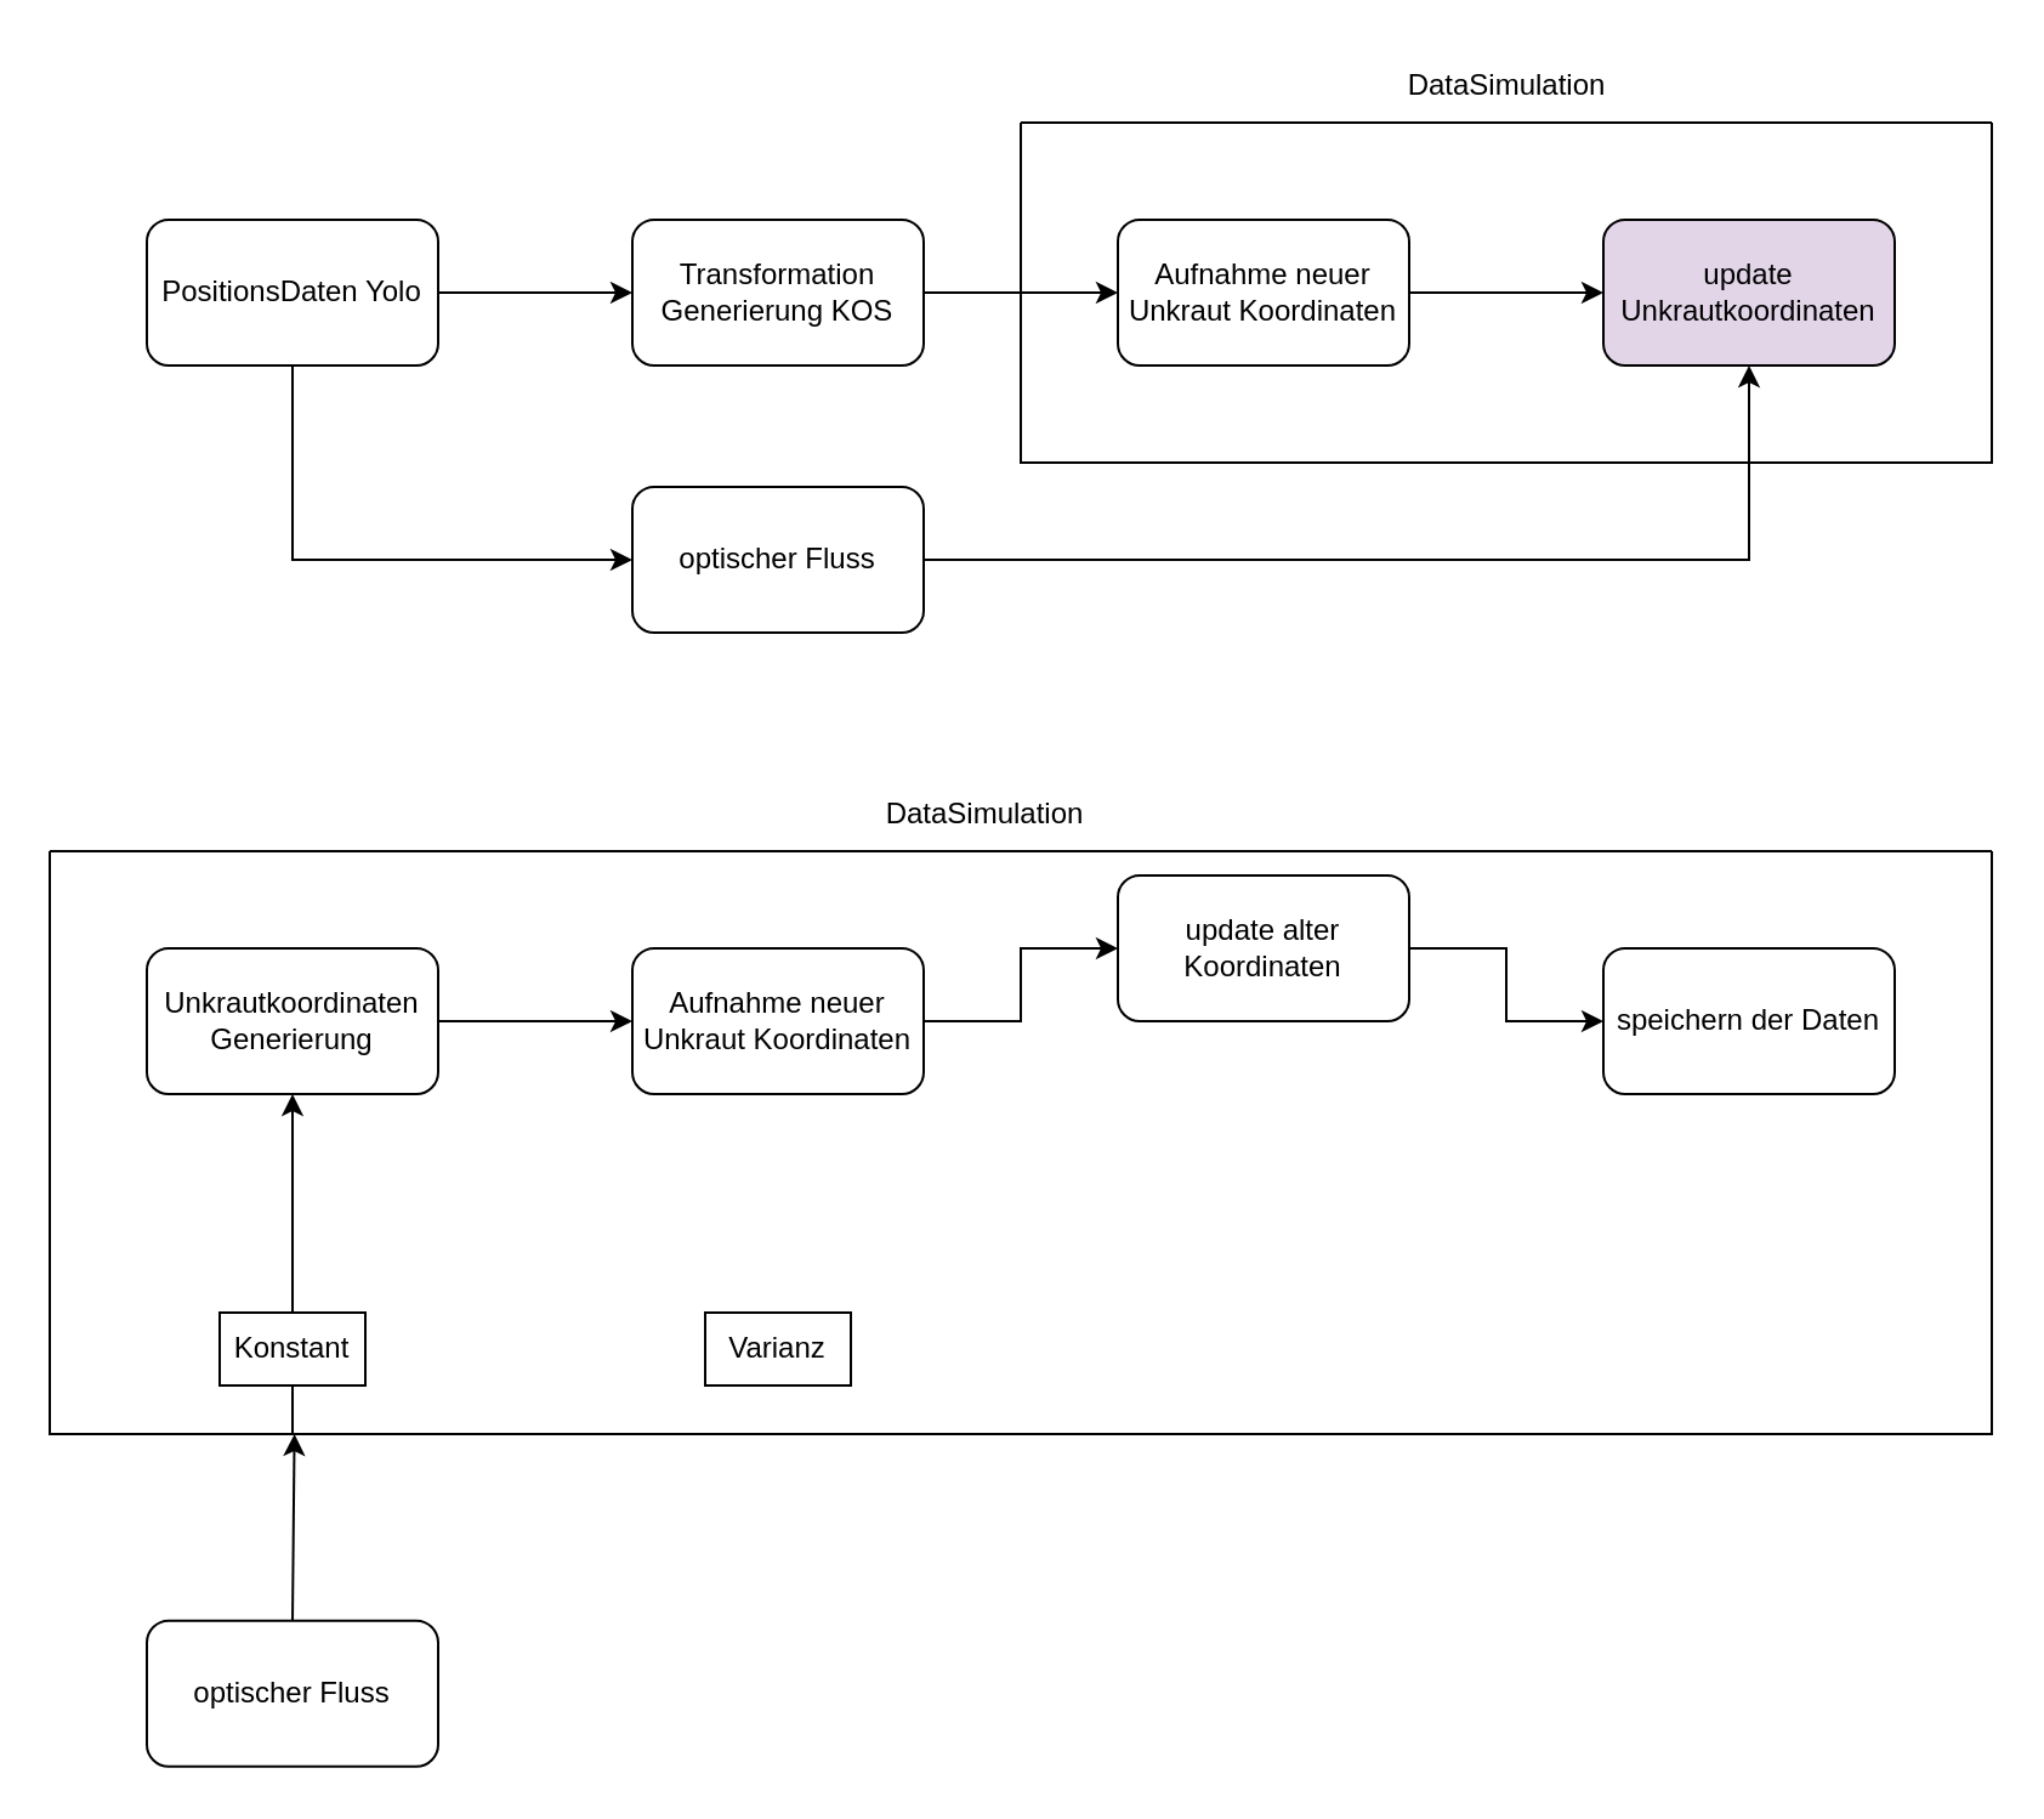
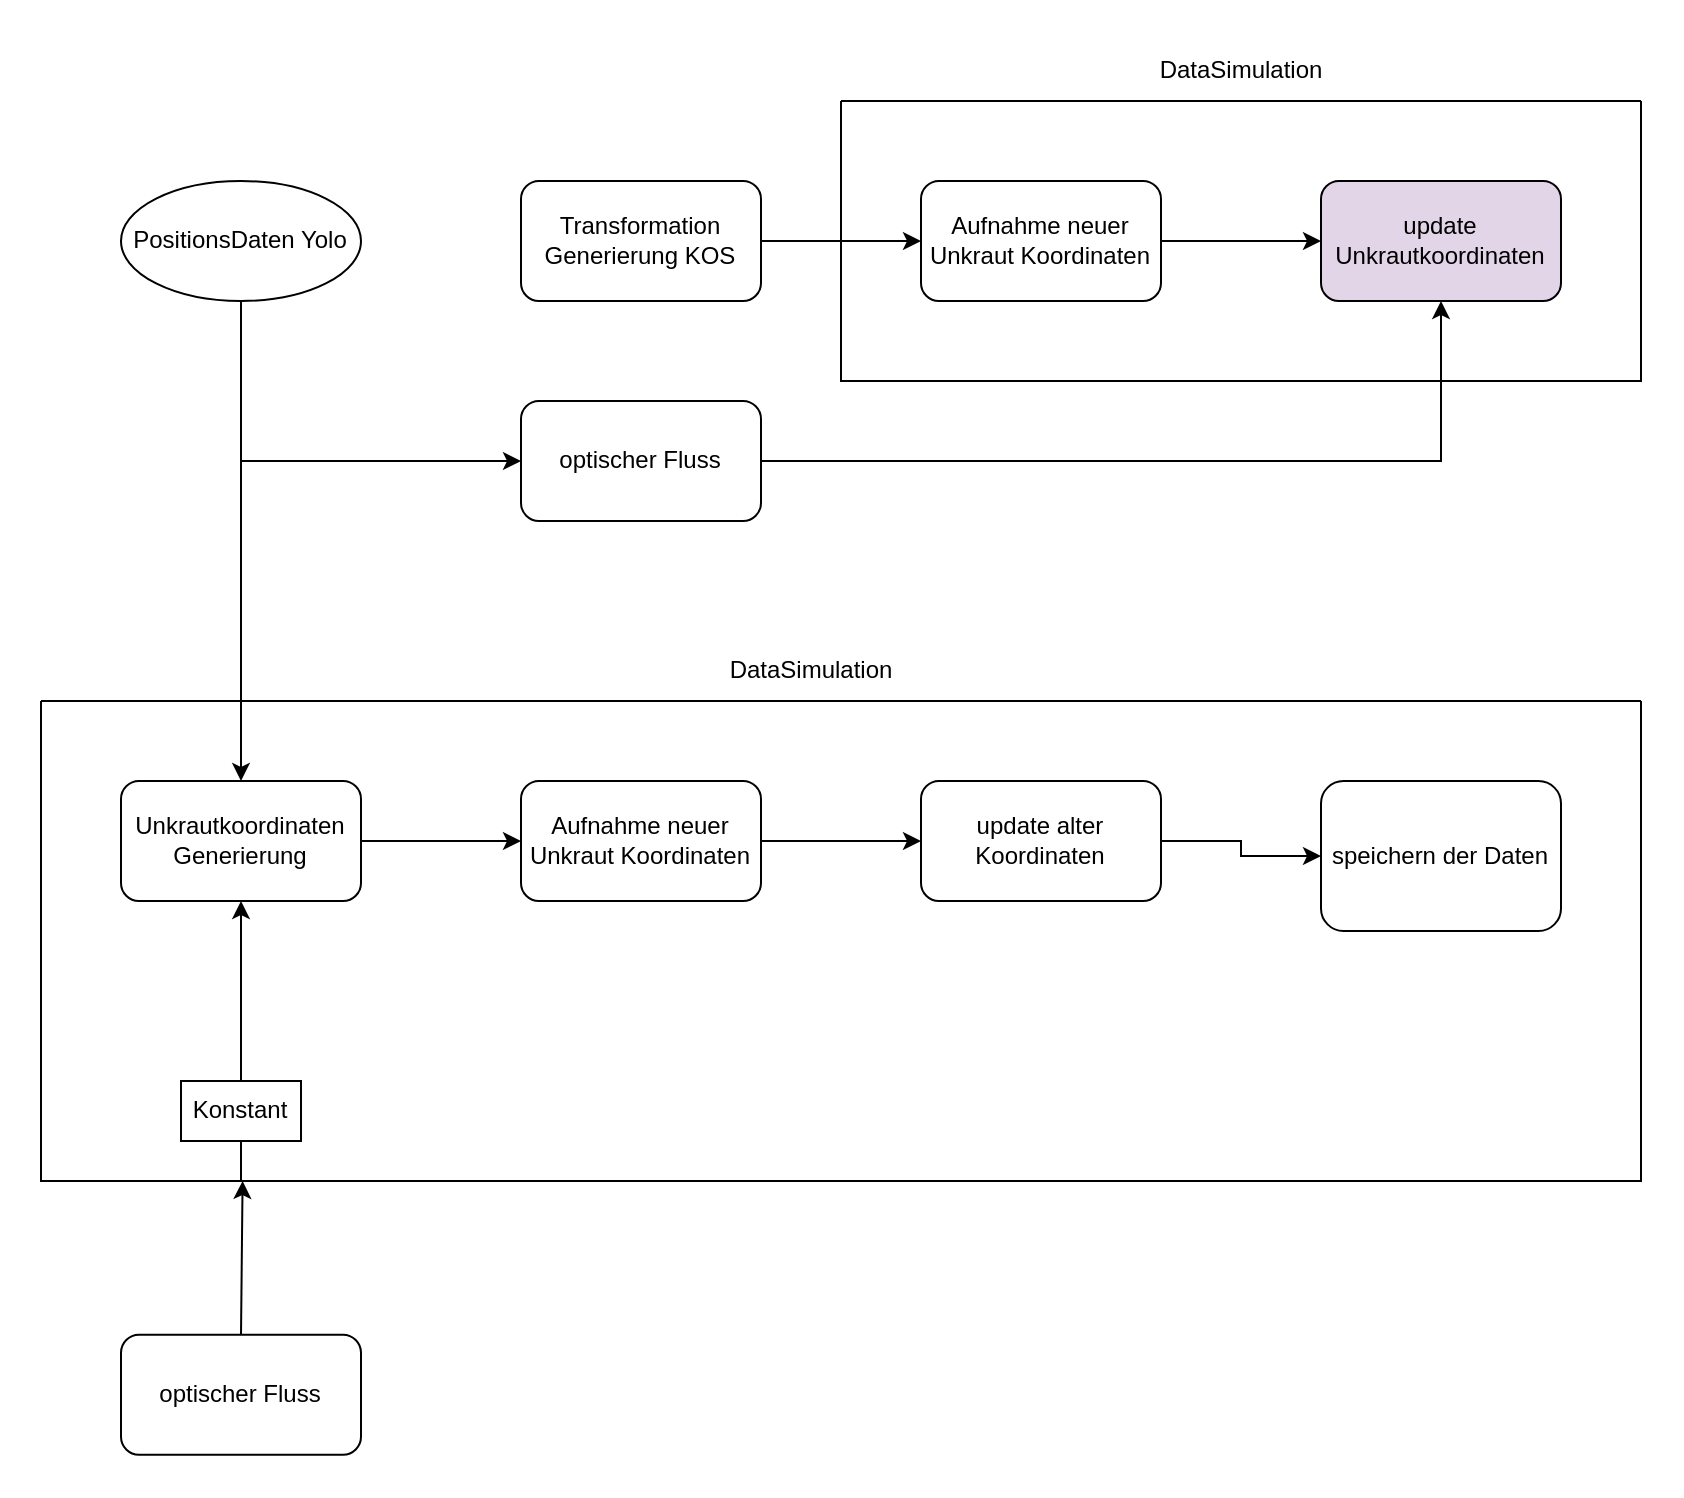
  <mxCell id="0" />
  <mxCell id="1" parent="0" />
- <mxCell id="2" value="" style="edgeStyle=orthogonalEdgeStyle;rounded=0;orthogonalLoop=1;jettySize=auto;html=1;" edge="1" parent="1" source="3" target="5"><mxGeometry relative="1" as="geometry" /></mxCell>
- <mxCell id="3" value="PositionsDaten Yolo" style="rounded=1;whiteSpace=wrap;html=1;" vertex="1" parent="1"><mxGeometry x="60" y="90" width="120" height="60" as="geometry" /></mxCell>
+ <mxCell id="2" value="" style="edgeStyle=orthogonalEdgeStyle;rounded=0;orthogonalLoop=1;jettySize=auto;html=1;" edge="1" parent="1" source="3" target="16"><mxGeometry relative="1" as="geometry" /></mxCell>
+ <mxCell id="3" value="PositionsDaten Yolo" style="ellipse;whiteSpace=wrap;html=1;" vertex="1" parent="1"><mxGeometry x="60" y="90" width="120" height="60" as="geometry" /></mxCell>
  <mxCell id="4" value="" style="edgeStyle=orthogonalEdgeStyle;rounded=0;orthogonalLoop=1;jettySize=auto;html=1;" edge="1" parent="1" source="5" target="7"><mxGeometry relative="1" as="geometry" /></mxCell>
  <mxCell id="5" value="Transformation Generierung KOS" style="rounded=1;whiteSpace=wrap;html=1;" vertex="1" parent="1"><mxGeometry x="260" y="90" width="120" height="60" as="geometry" /></mxCell>
  <mxCell id="6" value="" style="edgeStyle=orthogonalEdgeStyle;rounded=0;orthogonalLoop=1;jettySize=auto;html=1;" edge="1" parent="1" source="7" target="10"><mxGeometry relative="1" as="geometry" /></mxCell>
  <mxCell id="7" value="Aufnahme neuer Unkraut Koordinaten" style="whiteSpace=wrap;html=1;rounded=1;" vertex="1" parent="1"><mxGeometry x="460" y="90" width="120" height="60" as="geometry" /></mxCell>
  <mxCell id="8" value="optischer Fluss" style="rounded=1;whiteSpace=wrap;html=1;" vertex="1" parent="1"><mxGeometry x="260" y="200" width="120" height="60" as="geometry" /></mxCell>
  <mxCell id="9" value="" style="endArrow=classic;html=1;rounded=0;exitX=0.5;exitY=1;exitDx=0;exitDy=0;entryX=0;entryY=0.5;entryDx=0;entryDy=0;" edge="1" parent="1" source="3" target="8"><mxGeometry width="50" height="50" relative="1" as="geometry"><mxPoint x="380" y="540" as="sourcePoint" /><mxPoint x="430" y="490" as="targetPoint" /><Array as="points"><mxPoint x="120" y="230" /></Array></mxGeometry></mxCell>
  <mxCell id="10" value="update Unkrautkoordinaten" style="whiteSpace=wrap;html=1;rounded=1;fillColor=#e1d5e7;" vertex="1" parent="1"><mxGeometry x="660" y="90" width="120" height="60" as="geometry" /></mxCell>
  <mxCell id="11" value="" style="endArrow=classic;html=1;rounded=0;exitX=1;exitY=0.5;exitDx=0;exitDy=0;" edge="1" parent="1" source="8" target="10"><mxGeometry width="50" height="50" relative="1" as="geometry"><mxPoint x="570" y="290" as="sourcePoint" /><mxPoint x="728" y="152" as="targetPoint" /><Array as="points"><mxPoint x="720" y="230" /></Array></mxGeometry></mxCell>
  <mxCell id="12" value="" style="swimlane;startSize=0;" vertex="1" parent="1"><mxGeometry x="420" y="50" width="400" height="140" as="geometry"><mxRectangle x="440" y="140" width="50" height="40" as="alternateBounds" /></mxGeometry></mxCell>
  <mxCell id="13" value="DataSimulation" style="text;html=1;align=center;verticalAlign=middle;resizable=0;points=[];autosize=1;strokeColor=none;fillColor=none;" vertex="1" parent="1"><mxGeometry x="570" y="20" width="100" height="30" as="geometry" /></mxCell>
  <mxCell id="14" value="" style="swimlane;startSize=0;" vertex="1" parent="1"><mxGeometry x="20" y="350" width="800" height="240" as="geometry" /></mxCell>
  <mxCell id="15" value="" style="edgeStyle=orthogonalEdgeStyle;rounded=0;orthogonalLoop=1;jettySize=auto;html=1;" edge="1" parent="14" source="16" target="18"><mxGeometry relative="1" as="geometry" /></mxCell>
  <mxCell id="16" value="Unkrautkoordinaten Generierung" style="rounded=1;whiteSpace=wrap;html=1;" vertex="1" parent="14"><mxGeometry x="40" y="40" width="120" height="60" as="geometry" /></mxCell>
  <mxCell id="17" value="" style="edgeStyle=orthogonalEdgeStyle;rounded=0;orthogonalLoop=1;jettySize=auto;html=1;" edge="1" parent="14" source="18" target="23"><mxGeometry relative="1" as="geometry" /></mxCell>
  <mxCell id="18" value="Aufnahme neuer Unkraut Koordinaten" style="rounded=1;whiteSpace=wrap;html=1;" vertex="1" parent="14"><mxGeometry x="240" y="40" width="120" height="60" as="geometry" /></mxCell>
  <mxCell id="19" value="Konstant" style="rounded=0;whiteSpace=wrap;html=1;" vertex="1" parent="14"><mxGeometry x="70" y="190" width="60" height="30" as="geometry" /></mxCell>
  <mxCell id="20" value="" style="endArrow=classic;html=1;rounded=0;exitX=0.5;exitY=0;exitDx=0;exitDy=0;entryX=0.5;entryY=1;entryDx=0;entryDy=0;" edge="1" parent="14" source="19" target="16"><mxGeometry width="50" height="50" relative="1" as="geometry"><mxPoint x="200" y="160" as="sourcePoint" /><mxPoint x="250" y="110" as="targetPoint" /></mxGeometry></mxCell>
  <mxCell id="21" value="" style="endArrow=none;html=1;rounded=0;exitX=0.125;exitY=1;exitDx=0;exitDy=0;exitPerimeter=0;entryX=0.5;entryY=1;entryDx=0;entryDy=0;" edge="1" parent="14" source="14" target="19"><mxGeometry width="50" height="50" relative="1" as="geometry"><mxPoint x="360" y="200" as="sourcePoint" /><mxPoint x="410" y="150" as="targetPoint" /></mxGeometry></mxCell>
  <mxCell id="22" value="" style="edgeStyle=orthogonalEdgeStyle;rounded=0;orthogonalLoop=1;jettySize=auto;html=1;" edge="1" parent="14" source="23" target="24"><mxGeometry relative="1" as="geometry" /></mxCell>
- <mxCell id="23" value="update alter Koordinaten" style="whiteSpace=wrap;html=1;rounded=1;" vertex="1" parent="14"><mxGeometry x="440" y="10" width="120" height="60" as="geometry" /></mxCell>
- <mxCell id="24" value="speichern der Daten" style="whiteSpace=wrap;html=1;rounded=1;" vertex="1" parent="14"><mxGeometry x="640" y="40" width="120" height="60" as="geometry" /></mxCell>
- <mxCell id="25" value="Varianz" style="rounded=0;whiteSpace=wrap;html=1;" vertex="1" parent="14"><mxGeometry x="270" y="190" width="60" height="30" as="geometry" /></mxCell>
+ <mxCell id="23" value="update alter Koordinaten" style="whiteSpace=wrap;html=1;rounded=1;" vertex="1" parent="14"><mxGeometry x="440" y="40" width="120" height="60" as="geometry" /></mxCell>
+ <mxCell id="24" value="speichern der Daten" style="whiteSpace=wrap;html=1;rounded=1;" vertex="1" parent="14"><mxGeometry x="640" y="40" width="120" height="75" as="geometry" /></mxCell>
  <mxCell id="26" value="DataSimulation" style="text;html=1;align=center;verticalAlign=middle;resizable=0;points=[];autosize=1;strokeColor=none;fillColor=none;" vertex="1" parent="1"><mxGeometry x="355" y="320" width="100" height="30" as="geometry" /></mxCell>
  <mxCell id="27" value="optischer Fluss" style="rounded=1;whiteSpace=wrap;html=1;" vertex="1" parent="1"><mxGeometry x="60" y="666.88" width="120" height="60" as="geometry" /></mxCell>
  <mxCell id="28" value="" style="endArrow=classic;html=1;rounded=0;exitX=0.5;exitY=0;exitDx=0;exitDy=0;entryX=0.076;entryY=1.013;entryDx=0;entryDy=0;entryPerimeter=0;" edge="1" parent="1" source="27"><mxGeometry width="50" height="50" relative="1" as="geometry"><mxPoint x="150" y="566.88" as="sourcePoint" /><mxPoint x="120.8" y="590" as="targetPoint" /></mxGeometry></mxCell>
